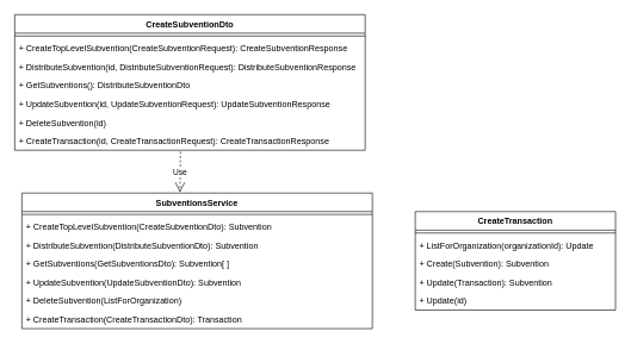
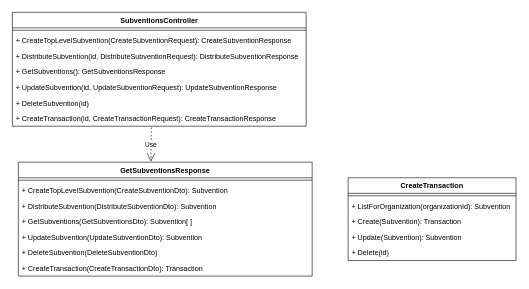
  <mxCell id="0" />
  <mxCell id="1" parent="0" />
- <mxCell id="2" value="CreateSubventionDto" style="swimlane;fontStyle=1;align=center;verticalAlign=top;childLayout=stackLayout;horizontal=1;startSize=26;horizontalStack=0;resizeParent=1;resizeParentMax=0;resizeLast=0;collapsible=1;marginBottom=0;" parent="1" vertex="1"><mxGeometry x="20" y="20" width="490" height="190" as="geometry" /></mxCell>
+ <mxCell id="2" value="SubventionsController" style="swimlane;fontStyle=1;align=center;verticalAlign=top;childLayout=stackLayout;horizontal=1;startSize=26;horizontalStack=0;resizeParent=1;resizeParentMax=0;resizeLast=0;collapsible=1;marginBottom=0;" parent="1" vertex="1"><mxGeometry x="20" y="20" width="490" height="190" as="geometry" /></mxCell>
  <mxCell id="3" value="" style="line;strokeWidth=1;fillColor=none;align=left;verticalAlign=middle;spacingTop=-1;spacingLeft=3;spacingRight=3;rotatable=0;labelPosition=right;points=[];portConstraint=eastwest;strokeColor=inherit;" parent="2" vertex="1"><mxGeometry y="26" width="490" height="8" as="geometry" /></mxCell>
  <mxCell id="4" value="+ CreateTopLevelSubvention(CreateSubventionRequest): CreateSubventionResponse" style="text;strokeColor=none;fillColor=none;align=left;verticalAlign=top;spacingLeft=4;spacingRight=4;overflow=hidden;rotatable=0;points=[[0,0.5],[1,0.5]];portConstraint=eastwest;" parent="2" vertex="1"><mxGeometry y="34" width="490" height="26" as="geometry" /></mxCell>
  <mxCell id="5" value="+ DistributeSubvention(id, DistributeSubventionRequest): DistributeSubventionResponse" style="text;strokeColor=none;fillColor=none;align=left;verticalAlign=top;spacingLeft=4;spacingRight=4;overflow=hidden;rotatable=0;points=[[0,0.5],[1,0.5]];portConstraint=eastwest;" parent="2" vertex="1"><mxGeometry y="60" width="490" height="26" as="geometry" /></mxCell>
- <mxCell id="6" value="+ GetSubventions(): DistributeSubventionDto" style="text;strokeColor=none;fillColor=none;align=left;verticalAlign=top;spacingLeft=4;spacingRight=4;overflow=hidden;rotatable=0;points=[[0,0.5],[1,0.5]];portConstraint=eastwest;" parent="2" vertex="1"><mxGeometry y="86" width="490" height="26" as="geometry" /></mxCell>
+ <mxCell id="6" value="+ GetSubventions(): GetSubventionsResponse" style="text;strokeColor=none;fillColor=none;align=left;verticalAlign=top;spacingLeft=4;spacingRight=4;overflow=hidden;rotatable=0;points=[[0,0.5],[1,0.5]];portConstraint=eastwest;" parent="2" vertex="1"><mxGeometry y="86" width="490" height="26" as="geometry" /></mxCell>
  <mxCell id="7" value="+ UpdateSubvention(id, UpdateSubventionRequest): UpdateSubventionResponse" style="text;strokeColor=none;fillColor=none;align=left;verticalAlign=top;spacingLeft=4;spacingRight=4;overflow=hidden;rotatable=0;points=[[0,0.5],[1,0.5]];portConstraint=eastwest;" parent="2" vertex="1"><mxGeometry y="112" width="490" height="26" as="geometry" /></mxCell>
  <mxCell id="8" value="+ DeleteSubvention(id)" style="text;strokeColor=none;fillColor=none;align=left;verticalAlign=top;spacingLeft=4;spacingRight=4;overflow=hidden;rotatable=0;points=[[0,0.5],[1,0.5]];portConstraint=eastwest;" parent="2" vertex="1"><mxGeometry y="138" width="490" height="26" as="geometry" /></mxCell>
  <mxCell id="9" value="+ CreateTransaction(id, CreateTransactionRequest): CreateTransactionResponse" style="text;strokeColor=none;fillColor=none;align=left;verticalAlign=top;spacingLeft=4;spacingRight=4;overflow=hidden;rotatable=0;points=[[0,0.5],[1,0.5]];portConstraint=eastwest;" parent="2" vertex="1"><mxGeometry y="164" width="490" height="26" as="geometry" /></mxCell>
- <mxCell id="10" value="SubventionsService" style="swimlane;fontStyle=1;align=center;verticalAlign=top;childLayout=stackLayout;horizontal=1;startSize=26;horizontalStack=0;resizeParent=1;resizeParentMax=0;resizeLast=0;collapsible=1;marginBottom=0;" parent="1" vertex="1"><mxGeometry x="30" y="270" width="490" height="190" as="geometry" /></mxCell>
+ <mxCell id="10" value="GetSubventionsResponse" style="swimlane;fontStyle=1;align=center;verticalAlign=top;childLayout=stackLayout;horizontal=1;startSize=26;horizontalStack=0;resizeParent=1;resizeParentMax=0;resizeLast=0;collapsible=1;marginBottom=0;" parent="1" vertex="1"><mxGeometry x="30" y="270" width="490" height="190" as="geometry" /></mxCell>
  <mxCell id="11" value="" style="line;strokeWidth=1;fillColor=none;align=left;verticalAlign=middle;spacingTop=-1;spacingLeft=3;spacingRight=3;rotatable=0;labelPosition=right;points=[];portConstraint=eastwest;strokeColor=inherit;" parent="10" vertex="1"><mxGeometry y="26" width="490" height="8" as="geometry" /></mxCell>
  <mxCell id="12" value="+ CreateTopLevelSubvention(CreateSubventionDto): Subvention" style="text;strokeColor=none;fillColor=none;align=left;verticalAlign=top;spacingLeft=4;spacingRight=4;overflow=hidden;rotatable=0;points=[[0,0.5],[1,0.5]];portConstraint=eastwest;" parent="10" vertex="1"><mxGeometry y="34" width="490" height="26" as="geometry" /></mxCell>
  <mxCell id="13" value="+ DistributeSubvention(DistributeSubventionDto): Subvention" style="text;strokeColor=none;fillColor=none;align=left;verticalAlign=top;spacingLeft=4;spacingRight=4;overflow=hidden;rotatable=0;points=[[0,0.5],[1,0.5]];portConstraint=eastwest;" parent="10" vertex="1"><mxGeometry y="60" width="490" height="26" as="geometry" /></mxCell>
  <mxCell id="14" value="+ GetSubventions(GetSubventionsDto): Subvention[ ]" style="text;strokeColor=none;fillColor=none;align=left;verticalAlign=top;spacingLeft=4;spacingRight=4;overflow=hidden;rotatable=0;points=[[0,0.5],[1,0.5]];portConstraint=eastwest;" parent="10" vertex="1"><mxGeometry y="86" width="490" height="26" as="geometry" /></mxCell>
  <mxCell id="15" value="+ UpdateSubvention(UpdateSubventionDto): Subvention" style="text;strokeColor=none;fillColor=none;align=left;verticalAlign=top;spacingLeft=4;spacingRight=4;overflow=hidden;rotatable=0;points=[[0,0.5],[1,0.5]];portConstraint=eastwest;" parent="10" vertex="1"><mxGeometry y="112" width="490" height="26" as="geometry" /></mxCell>
- <mxCell id="16" value="+ DeleteSubvention(ListForOrganization)" style="text;strokeColor=none;fillColor=none;align=left;verticalAlign=top;spacingLeft=4;spacingRight=4;overflow=hidden;rotatable=0;points=[[0,0.5],[1,0.5]];portConstraint=eastwest;" parent="10" vertex="1"><mxGeometry y="138" width="490" height="26" as="geometry" /></mxCell>
+ <mxCell id="16" value="+ DeleteSubvention(DeleteSubventionDto)" style="text;strokeColor=none;fillColor=none;align=left;verticalAlign=top;spacingLeft=4;spacingRight=4;overflow=hidden;rotatable=0;points=[[0,0.5],[1,0.5]];portConstraint=eastwest;" parent="10" vertex="1"><mxGeometry y="138" width="490" height="26" as="geometry" /></mxCell>
  <mxCell id="17" value="+ CreateTransaction(CreateTransactionDto): Transaction" style="text;strokeColor=none;fillColor=none;align=left;verticalAlign=top;spacingLeft=4;spacingRight=4;overflow=hidden;rotatable=0;points=[[0,0.5],[1,0.5]];portConstraint=eastwest;" parent="10" vertex="1"><mxGeometry y="164" width="490" height="26" as="geometry" /></mxCell>
  <mxCell id="18" value="CreateTransaction" style="swimlane;fontStyle=1;align=center;verticalAlign=top;childLayout=stackLayout;horizontal=1;startSize=26;horizontalStack=0;resizeParent=1;resizeParentMax=0;resizeLast=0;collapsible=1;marginBottom=0;" parent="1" vertex="1"><mxGeometry x="580" y="296" width="280" height="138" as="geometry" /></mxCell>
  <mxCell id="19" value="" style="line;strokeWidth=1;fillColor=none;align=left;verticalAlign=middle;spacingTop=-1;spacingLeft=3;spacingRight=3;rotatable=0;labelPosition=right;points=[];portConstraint=eastwest;strokeColor=inherit;" parent="18" vertex="1"><mxGeometry y="26" width="280" height="8" as="geometry" /></mxCell>
- <mxCell id="20" value="+ ListForOrganization(organizationId): Update" style="text;strokeColor=none;fillColor=none;align=left;verticalAlign=top;spacingLeft=4;spacingRight=4;overflow=hidden;rotatable=0;points=[[0,0.5],[1,0.5]];portConstraint=eastwest;" parent="18" vertex="1"><mxGeometry y="34" width="280" height="26" as="geometry" /></mxCell>
- <mxCell id="21" value="+ Create(Subvention): Subvention" style="text;strokeColor=none;fillColor=none;align=left;verticalAlign=top;spacingLeft=4;spacingRight=4;overflow=hidden;rotatable=0;points=[[0,0.5],[1,0.5]];portConstraint=eastwest;" parent="18" vertex="1"><mxGeometry y="60" width="280" height="26" as="geometry" /></mxCell>
- <mxCell id="22" value="+ Update(Transaction): Subvention" style="text;strokeColor=none;fillColor=none;align=left;verticalAlign=top;spacingLeft=4;spacingRight=4;overflow=hidden;rotatable=0;points=[[0,0.5],[1,0.5]];portConstraint=eastwest;" parent="18" vertex="1"><mxGeometry y="86" width="280" height="26" as="geometry" /></mxCell>
- <mxCell id="23" value="+ Update(id)" style="text;strokeColor=none;fillColor=none;align=left;verticalAlign=top;spacingLeft=4;spacingRight=4;overflow=hidden;rotatable=0;points=[[0,0.5],[1,0.5]];portConstraint=eastwest;" parent="18" vertex="1"><mxGeometry y="112" width="280" height="26" as="geometry" /></mxCell>
+ <mxCell id="20" value="+ ListForOrganization(organizationId): Subvention" style="text;strokeColor=none;fillColor=none;align=left;verticalAlign=top;spacingLeft=4;spacingRight=4;overflow=hidden;rotatable=0;points=[[0,0.5],[1,0.5]];portConstraint=eastwest;" parent="18" vertex="1"><mxGeometry y="34" width="280" height="26" as="geometry" /></mxCell>
+ <mxCell id="21" value="+ Create(Subvention): Transaction" style="text;strokeColor=none;fillColor=none;align=left;verticalAlign=top;spacingLeft=4;spacingRight=4;overflow=hidden;rotatable=0;points=[[0,0.5],[1,0.5]];portConstraint=eastwest;" parent="18" vertex="1"><mxGeometry y="60" width="280" height="26" as="geometry" /></mxCell>
+ <mxCell id="22" value="+ Update(Subvention): Subvention" style="text;strokeColor=none;fillColor=none;align=left;verticalAlign=top;spacingLeft=4;spacingRight=4;overflow=hidden;rotatable=0;points=[[0,0.5],[1,0.5]];portConstraint=eastwest;" parent="18" vertex="1"><mxGeometry y="86" width="280" height="26" as="geometry" /></mxCell>
+ <mxCell id="23" value="+ Delete(id)" style="text;strokeColor=none;fillColor=none;align=left;verticalAlign=top;spacingLeft=4;spacingRight=4;overflow=hidden;rotatable=0;points=[[0,0.5],[1,0.5]];portConstraint=eastwest;" parent="18" vertex="1"><mxGeometry y="112" width="280" height="26" as="geometry" /></mxCell>
  <mxCell id="24" value="Use" style="endArrow=open;endSize=12;dashed=1;html=1;rounded=0;exitX=0.473;exitY=1.077;exitDx=0;exitDy=0;exitPerimeter=0;entryX=0.451;entryY=-0.005;entryDx=0;entryDy=0;entryPerimeter=0;" edge="1" parent="1" source="9" target="10"><mxGeometry width="160" relative="1" as="geometry"><mxPoint x="240" y="230" as="sourcePoint" /><mxPoint x="400" y="230" as="targetPoint" /></mxGeometry></mxCell>
